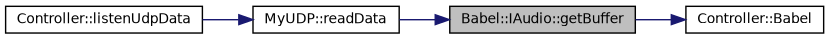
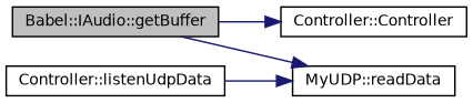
  digraph {
    rankdir=RL
    node [color=black fillcolor=white fontname=Helvetica fontsize=10 shape=record style=filled]
    edge [color=midnightblue dir=back fontname=Helvetica fontsize=10 labelfontname=Helvetica labelfontsize=10 style=solid]
    n1 [fillcolor=grey75 fontcolor=black height=0.2 label="Babel::IAudio::getBuffer" width=0.4]
    n2 [height=0.2 label="MyUDP::readData" width=0.4]
-   n3 [height=0.2 label="Controller::Babel" width=0.4]
+   n3 [height=0.2 label="Controller::Controller" width=0.4]
    n4 [height=0.2 label="Controller::listenUdpData" width=0.4]
-   n1 -> n2
+   n2 -> n1
    n2 -> n4
    n3 -> n1
  }
